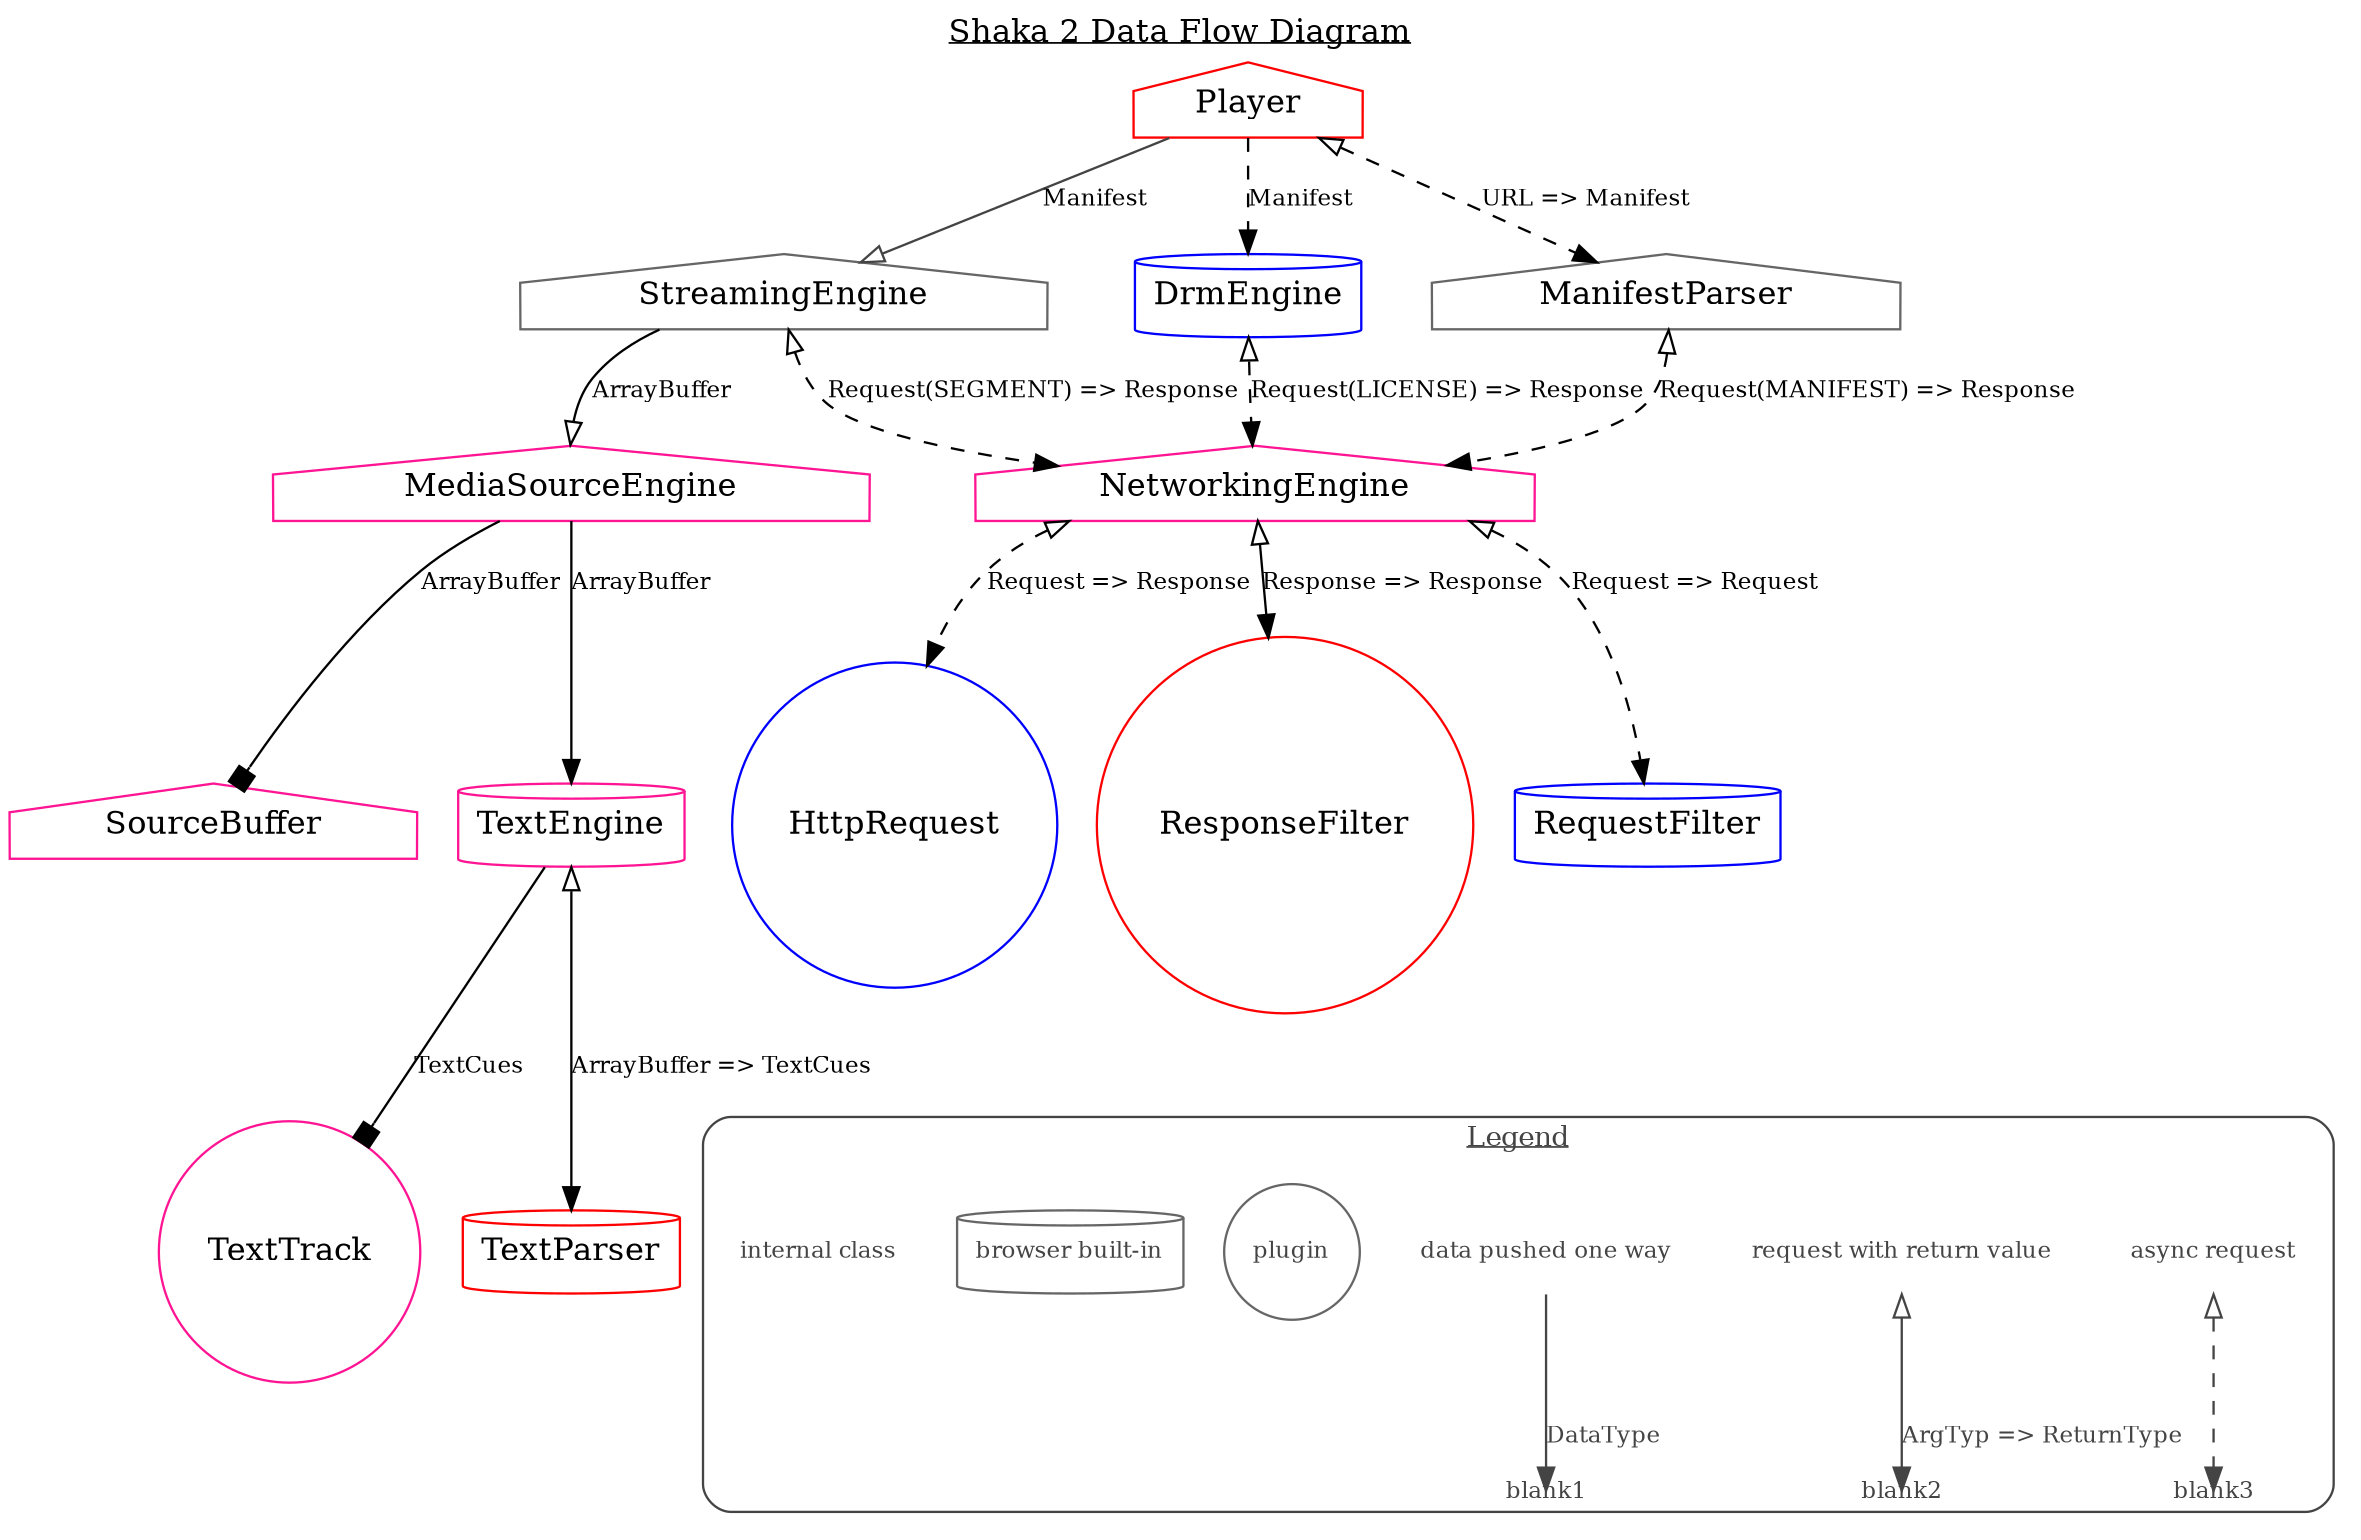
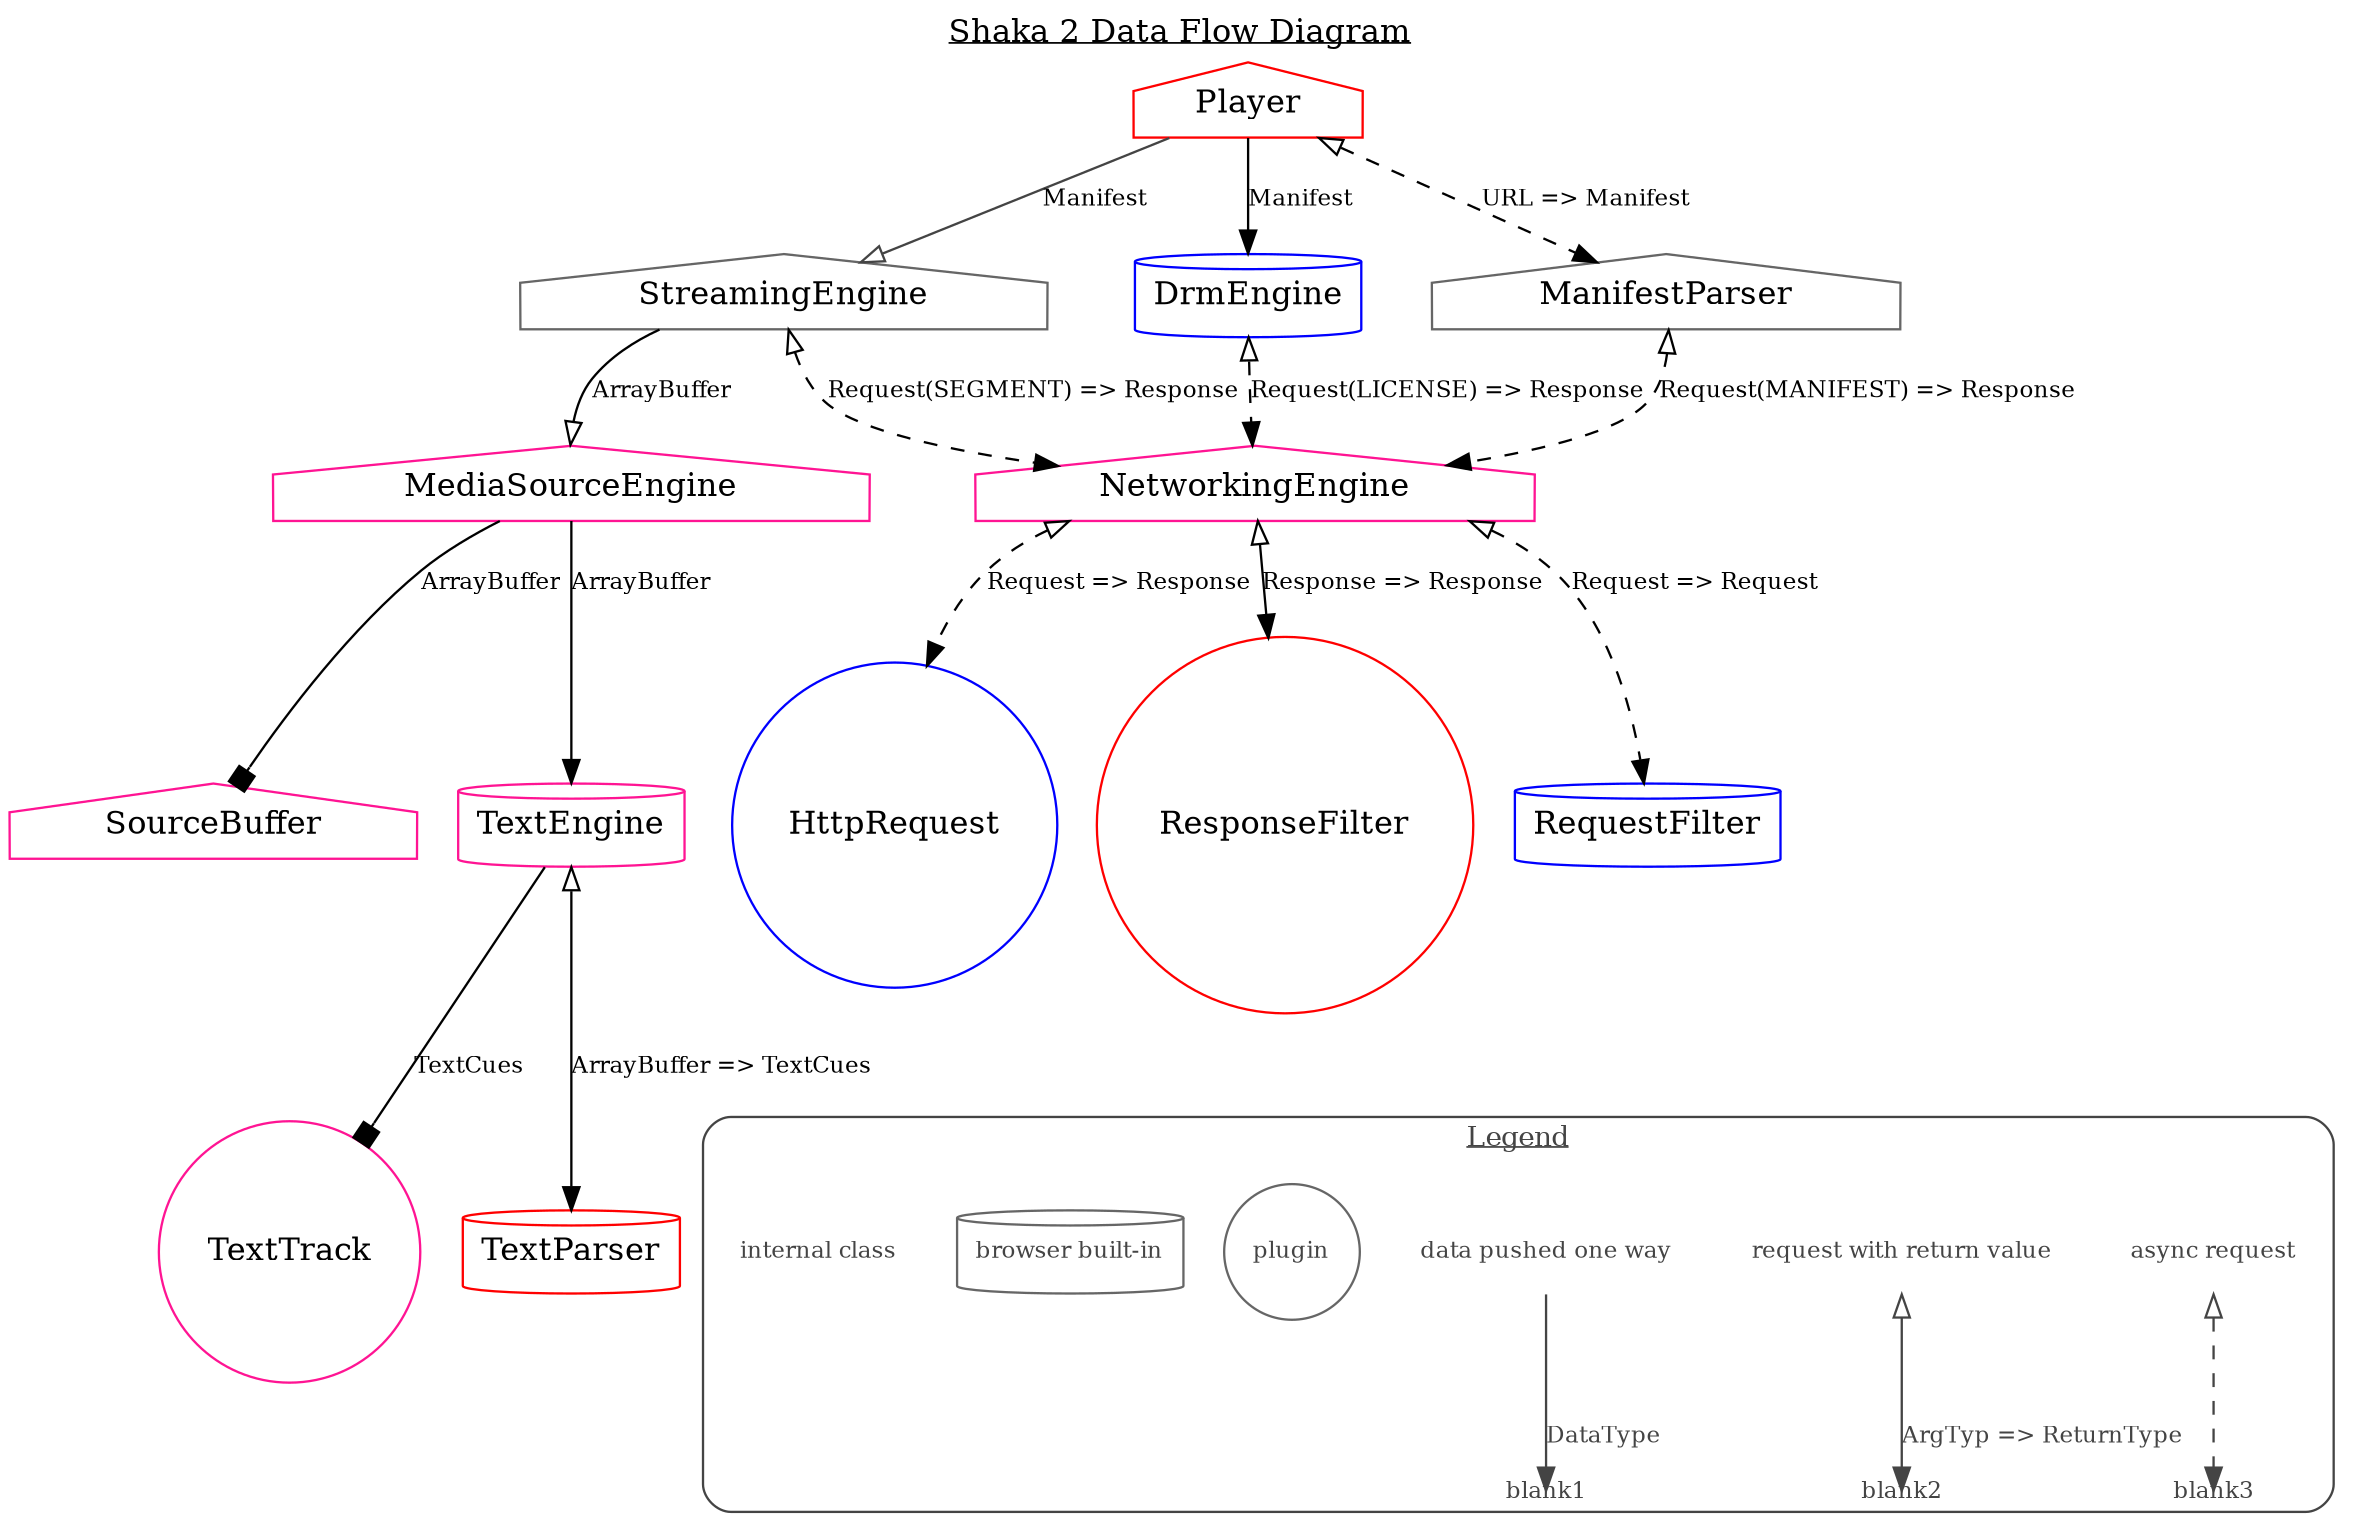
  digraph {
    label=<<u>Shaka 2 Data Flow Diagram</u>>
    labelloc=t
    node [color=deeppink shape=plaintext]
    edge [arrowtail=onormal dir=both fontsize=10]
    blank1 [color=blue fixedsize=true fontcolor="#444444" fontsize=10 height=0]
    blank2 [color=gray40 fixedsize=true fontcolor="#444444" fontsize=10 height=0]
    blank3 [fixedsize=true fontcolor="#444444" fontsize=10 height=0]
    "async request" [color=red fontcolor="#444444" fontsize=10]
    "request with return value" [color=blue fontcolor="#444444" fontsize=10]
    "data pushed one way" [color=blue fontcolor="#444444" fontsize=10]
    plugin [color=gray40 fontcolor="#444444" fontsize=10 shape=circle]
    "browser built-in" [color=gray40 fontcolor="#444444" fontsize=10 shape=cylinder]
    "internal class" [fontcolor="#444444" fontsize=10]
    SourceBuffer [shape=house]
    TextTrack [shape=circle]
    ManifestParser [color=gray40 shape=house]
    NetworkingEngine [shape=house]
    RequestFilter [color=blue shape=cylinder]
    ResponseFilter [color=red shape=circle]
    HttpRequest [color=blue shape=circle]
    TextParser [color=red shape=cylinder]
    Player [color=red shape=house]
    StreamingEngine [color=gray40 shape=house]
    DrmEngine [color=blue shape=cylinder]
    MediaSourceEngine [shape=house]
    TextEngine [shape=cylinder]
    subgraph cluster_1 {
      color="#444444"
      fontcolor="#444444"
      fontsize=12
      label=<<u>Legend</u>>
      style=rounded
      blank1
      blank2
      blank3
      "async request"
      "request with return value"
      "data pushed one way"
      plugin
      "browser built-in"
      "internal class"
    }
    "async request" -> blank3 [color="#444444" fontcolor="#444444" style=dashed]
    "request with return value" -> blank2 [color="#444444" fontcolor="#444444" label="ArgTyp => ReturnType"]
    "data pushed one way" -> blank1 [arrowhead=normal color="#444444" fontcolor="#444444" label=DataType arrowtail="" dir=""]
    ManifestParser -> NetworkingEngine [label="Request(MANIFEST) => Response" style=dashed]
    NetworkingEngine -> RequestFilter [label="Request => Request" style=dashed]
    NetworkingEngine -> ResponseFilter [label="Response => Response"]
    NetworkingEngine -> HttpRequest [label="Request => Response" style=dashed]
    ResponseFilter -> plugin [arrowhead=none style=invisible arrowtail="" dir=""]
    Player -> ManifestParser [label="URL => Manifest" style=dashed]
    Player -> StreamingEngine [arrowhead=onormal color="#444444" label=Manifest arrowtail="" dir=""]
-   Player -> DrmEngine [arrowhead=normal label=Manifest style=dashed arrowtail="" dir=""]
+   Player -> DrmEngine [arrowhead=normal label=Manifest arrowtail="" dir=""]
    StreamingEngine -> NetworkingEngine [label="Request(SEGMENT) => Response" style=dashed]
    StreamingEngine -> MediaSourceEngine [arrowhead=onormal label=ArrayBuffer arrowtail="" dir=""]
    DrmEngine -> NetworkingEngine [label="Request(LICENSE) => Response" style=dashed]
    MediaSourceEngine -> SourceBuffer [arrowhead=box label=ArrayBuffer arrowtail="" dir=""]
    MediaSourceEngine -> TextEngine [arrowhead=normal label=ArrayBuffer arrowtail="" dir=""]
    TextEngine -> TextTrack [arrowhead=box label=TextCues arrowtail="" dir=""]
    TextEngine -> TextParser [label="ArrayBuffer => TextCues"]
  }
